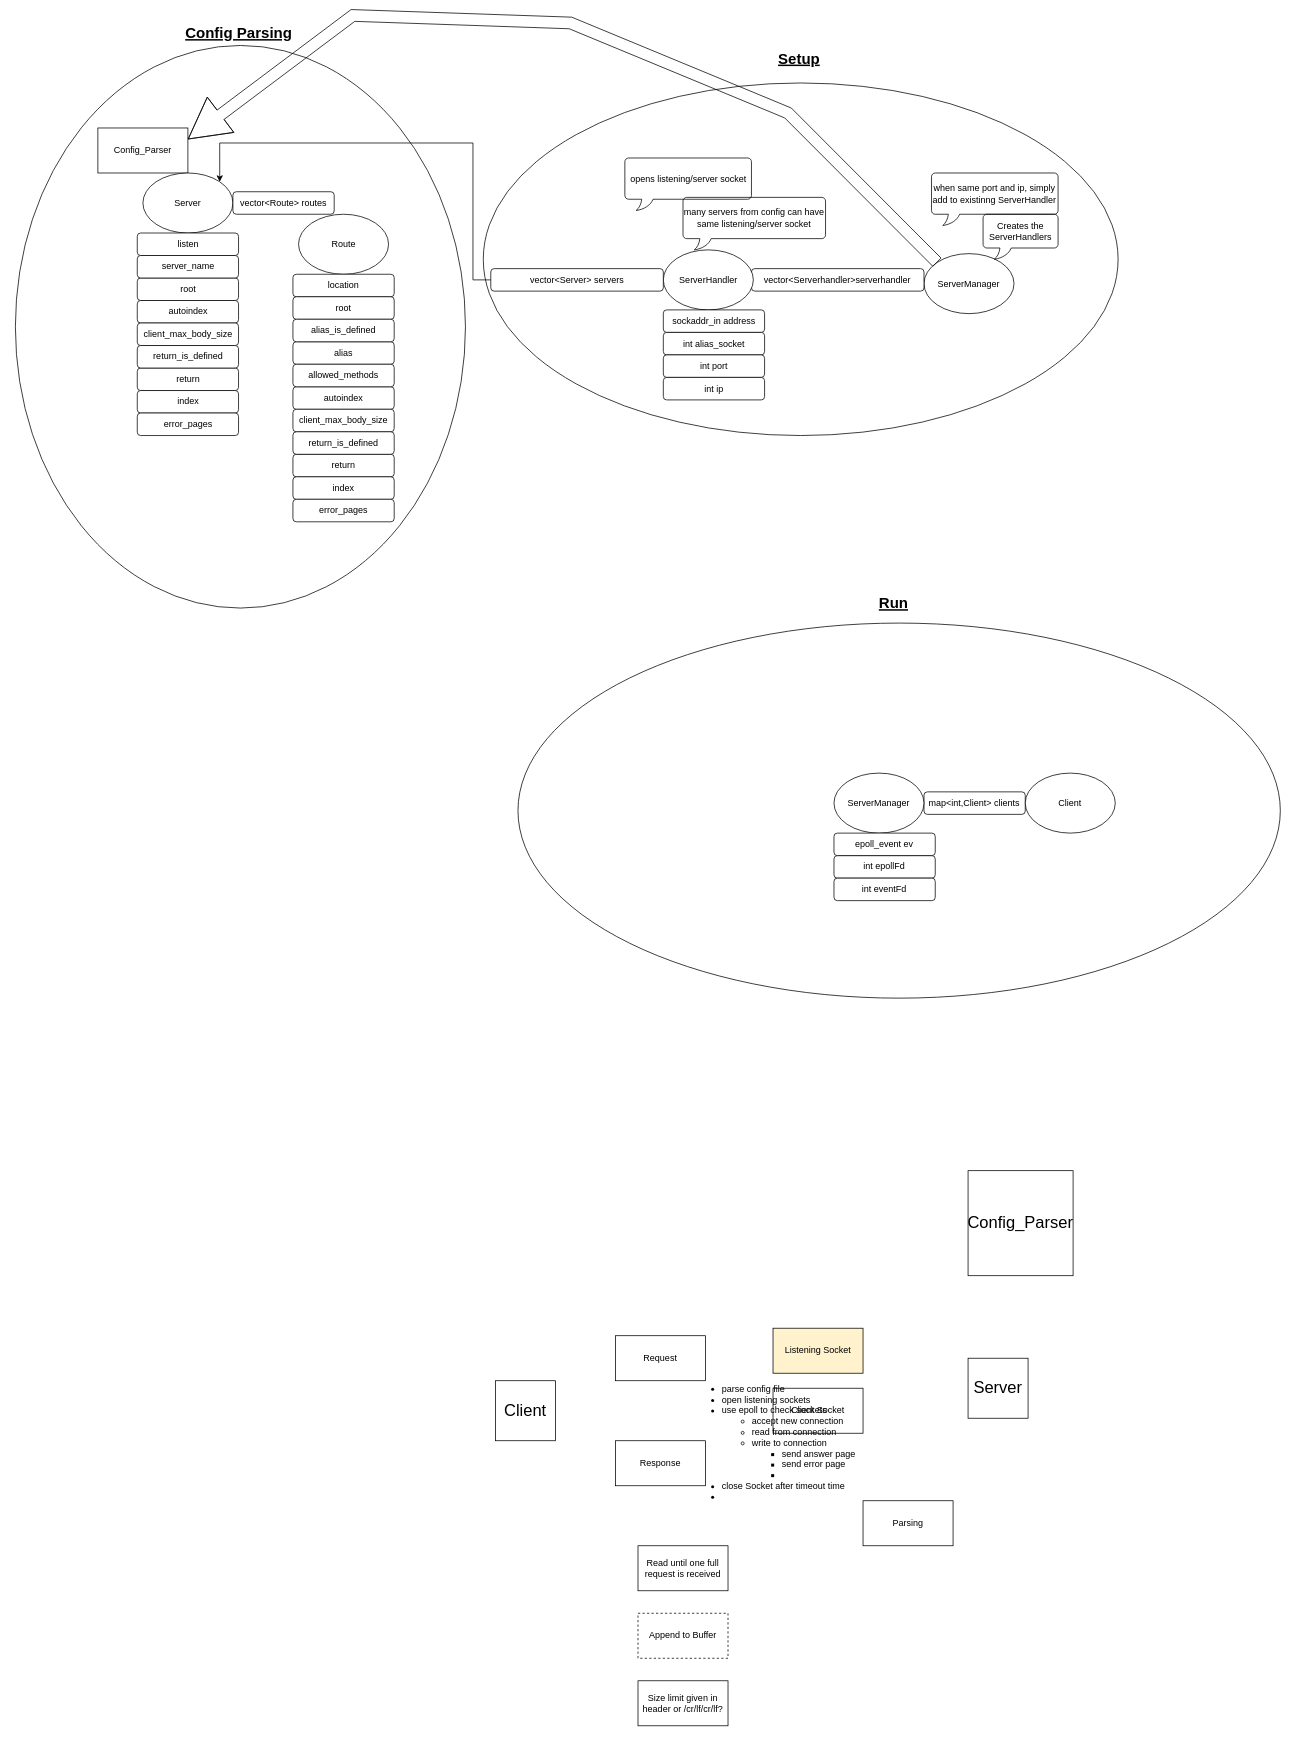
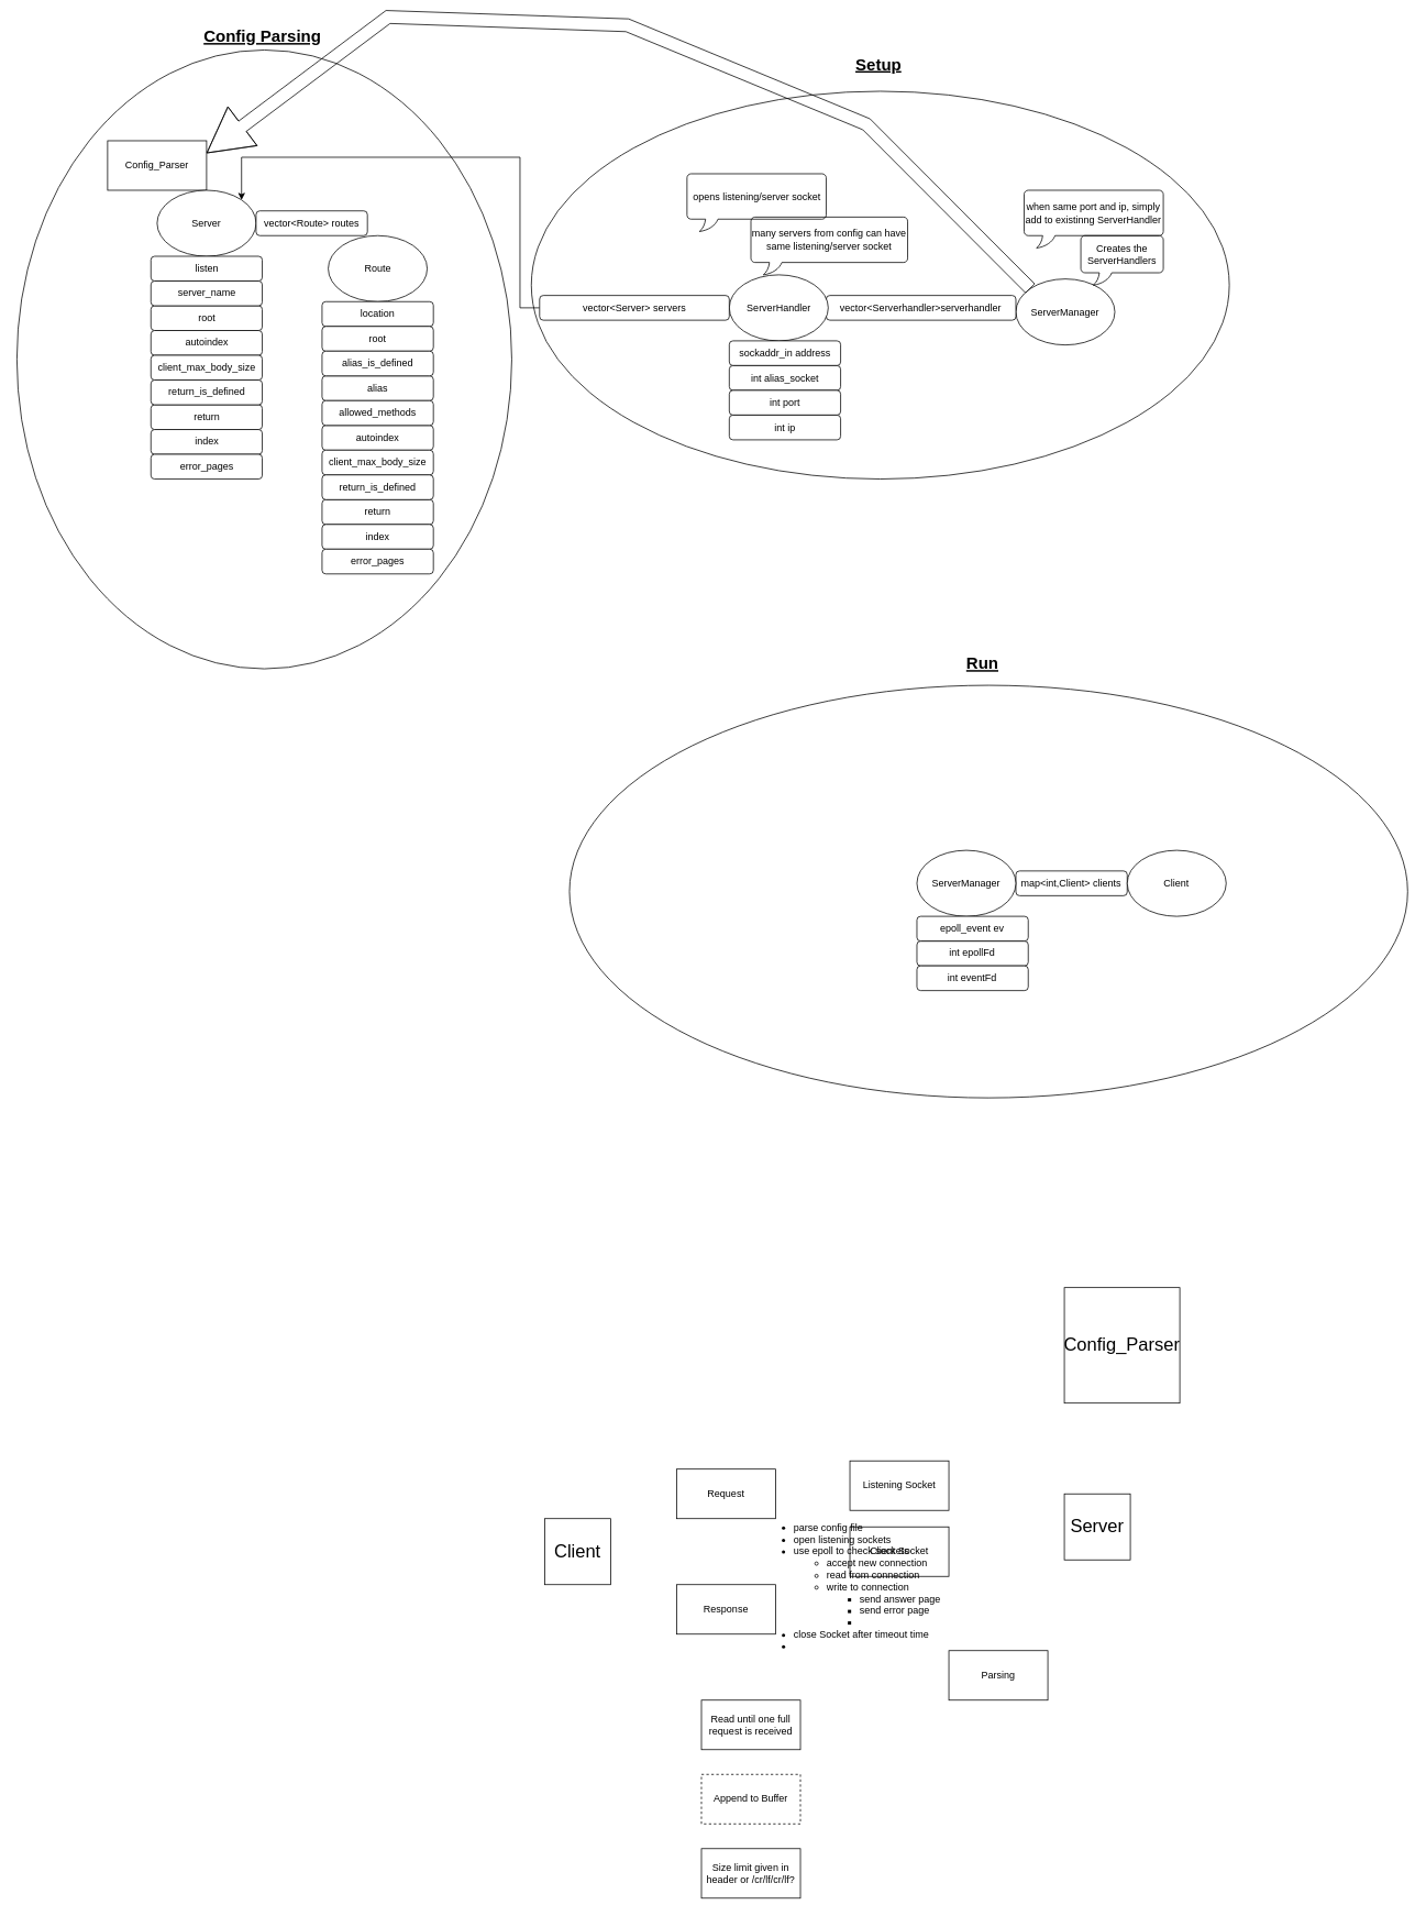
  <mxCell id="0" />
  <mxCell id="1" parent="0" />
  <mxCell id="2" value="Setup" style="ellipse;whiteSpace=wrap;html=1;fillColor=none;noLabel=0;movableLabel=1;fontSize=20;fontStyle=5" vertex="1" parent="1"><mxGeometry x="643.75" y="110" width="846.25" height="470" as="geometry"><mxPoint x="-2" y="-268" as="offset" /></mxGeometry></mxCell>
  <mxCell id="3" value="Config Parsing" style="ellipse;whiteSpace=wrap;html=1;fillColor=none;noLabel=0;movableLabel=1;fontSize=20;fontStyle=5" vertex="1" parent="1"><mxGeometry x="20" y="60" width="600" height="750" as="geometry"><mxPoint x="-2" y="-392" as="offset" /></mxGeometry></mxCell>
  <mxCell id="4" value="Client" style="whiteSpace=wrap;html=1;aspect=fixed;fontSize=22;" parent="1" vertex="1"><mxGeometry x="660" y="1840" width="80" height="80" as="geometry" /></mxCell>
  <mxCell id="5" value="Server" style="whiteSpace=wrap;html=1;aspect=fixed;fontSize=22;" parent="1" vertex="1"><mxGeometry x="1290" y="1810" width="80" height="80" as="geometry" /></mxCell>
  <mxCell id="6" value="Config_Parser" style="whiteSpace=wrap;html=1;aspect=fixed;fontSize=22;" parent="1" vertex="1"><mxGeometry x="1290" y="1560" width="140" height="140" as="geometry" /></mxCell>
  <mxCell id="7" value="Request" style="rounded=0;whiteSpace=wrap;html=1;" parent="1" vertex="1"><mxGeometry x="820" y="1780" width="120" height="60" as="geometry" /></mxCell>
  <mxCell id="8" value="Response" style="rounded=0;whiteSpace=wrap;html=1;" parent="1" vertex="1"><mxGeometry x="820" y="1920" width="120" height="60" as="geometry" /></mxCell>
  <mxCell id="9" value="Parsing" style="rounded=0;whiteSpace=wrap;html=1;" parent="1" vertex="1"><mxGeometry x="1150" y="2000" width="120" height="60" as="geometry" /></mxCell>
- <mxCell id="10" value="Listening Socket" style="rounded=0;whiteSpace=wrap;html=1;fillColor=#fff2cc;" parent="1" vertex="1"><mxGeometry x="1030" y="1770" width="120" height="60" as="geometry" /></mxCell>
+ <mxCell id="10" value="Listening Socket" style="rounded=0;whiteSpace=wrap;html=1;" parent="1" vertex="1"><mxGeometry x="1030" y="1770" width="120" height="60" as="geometry" /></mxCell>
  <mxCell id="11" value="Client Socket" style="rounded=0;whiteSpace=wrap;html=1;" parent="1" vertex="1"><mxGeometry x="1030" y="1850" width="120" height="60" as="geometry" /></mxCell>
  <mxCell id="12" value="&lt;ul&gt;&lt;li&gt;parse config file&lt;/li&gt;&lt;li&gt;open listening sockets&lt;/li&gt;&lt;li&gt;use epoll to check sockets&lt;/li&gt;&lt;ul&gt;&lt;li&gt;accept new connection&lt;/li&gt;&lt;li&gt;read from connection&lt;/li&gt;&lt;li&gt;write to connection&lt;/li&gt;&lt;ul&gt;&lt;li&gt;send answer page&lt;/li&gt;&lt;li&gt;send error page&lt;/li&gt;&lt;li&gt;&lt;br&gt;&lt;/li&gt;&lt;/ul&gt;&lt;/ul&gt;&lt;li&gt;close Socket after timeout time&lt;/li&gt;&lt;li&gt;&lt;br&gt;&lt;/li&gt;&lt;/ul&gt;&lt;div&gt;&lt;br&gt;&lt;/div&gt;" style="text;html=1;align=left;verticalAlign=middle;whiteSpace=wrap;rounded=0;" parent="1" vertex="1"><mxGeometry x="920" y="1790" width="305" height="280" as="geometry" /></mxCell>
  <mxCell id="13" value="Read until one full request is received" style="rounded=0;whiteSpace=wrap;html=1;" parent="1" vertex="1"><mxGeometry x="850" y="2060" width="120" height="60" as="geometry" /></mxCell>
  <mxCell id="14" value="Append to Buffer" style="rounded=0;whiteSpace=wrap;html=1;dashed=1;" parent="1" vertex="1"><mxGeometry x="850" y="2150" width="120" height="60" as="geometry" /></mxCell>
  <mxCell id="15" value="Size limit given in header or /cr/lf/cr/lf?" style="rounded=0;whiteSpace=wrap;html=1;" parent="1" vertex="1"><mxGeometry x="850" y="2240" width="120" height="60" as="geometry" /></mxCell>
  <mxCell id="16" value="Config_Parser" style="rounded=0;whiteSpace=wrap;html=1;" vertex="1" parent="1"><mxGeometry x="130" y="170" width="120" height="60" as="geometry" /></mxCell>
  <mxCell id="17" value="Server" style="ellipse;whiteSpace=wrap;html=1;" vertex="1" parent="1"><mxGeometry x="190" y="230" width="120" height="80" as="geometry" /></mxCell>
  <mxCell id="18" value="Route" style="ellipse;whiteSpace=wrap;html=1;" vertex="1" parent="1"><mxGeometry x="397.5" y="285" width="120" height="80" as="geometry" /></mxCell>
  <mxCell id="19" value="listen" style="rounded=1;whiteSpace=wrap;html=1;" vertex="1" parent="1"><mxGeometry x="182.5" y="310" width="135" height="30" as="geometry" /></mxCell>
  <mxCell id="20" value="root" style="rounded=1;whiteSpace=wrap;html=1;" vertex="1" parent="1"><mxGeometry x="182.5" y="370" width="135" height="30" as="geometry" /></mxCell>
  <mxCell id="21" value="autoindex" style="rounded=1;whiteSpace=wrap;html=1;" vertex="1" parent="1"><mxGeometry x="182.5" y="400" width="135" height="30" as="geometry" /></mxCell>
  <mxCell id="22" value="client_max_body_size" style="rounded=1;whiteSpace=wrap;html=1;" vertex="1" parent="1"><mxGeometry x="182.5" y="430" width="135" height="30" as="geometry" /></mxCell>
  <mxCell id="23" value="return" style="rounded=1;whiteSpace=wrap;html=1;" vertex="1" parent="1"><mxGeometry x="182.5" y="490" width="135" height="30" as="geometry" /></mxCell>
  <mxCell id="24" value="index" style="rounded=1;whiteSpace=wrap;html=1;" vertex="1" parent="1"><mxGeometry x="182.5" y="520" width="135" height="30" as="geometry" /></mxCell>
  <mxCell id="25" value="server_name" style="rounded=1;whiteSpace=wrap;html=1;" vertex="1" parent="1"><mxGeometry x="182.5" y="340" width="135" height="30" as="geometry" /></mxCell>
  <mxCell id="26" value="error_pages" style="rounded=1;whiteSpace=wrap;html=1;" vertex="1" parent="1"><mxGeometry x="182.5" y="550" width="135" height="30" as="geometry" /></mxCell>
  <mxCell id="27" value="vector&amp;lt;Route&amp;gt; routes" style="rounded=1;whiteSpace=wrap;html=1;" vertex="1" parent="1"><mxGeometry x="310" y="255" width="135" height="30" as="geometry" /></mxCell>
  <mxCell id="28" value="location" style="rounded=1;whiteSpace=wrap;html=1;" vertex="1" parent="1"><mxGeometry x="390" y="365" width="135" height="30" as="geometry" /></mxCell>
  <mxCell id="29" value="root" style="rounded=1;whiteSpace=wrap;html=1;" vertex="1" parent="1"><mxGeometry x="390" y="395" width="135" height="30" as="geometry" /></mxCell>
  <mxCell id="30" value="autoindex" style="rounded=1;whiteSpace=wrap;html=1;" vertex="1" parent="1"><mxGeometry x="390" y="515" width="135" height="30" as="geometry" /></mxCell>
  <mxCell id="31" value="client_max_body_size" style="rounded=1;whiteSpace=wrap;html=1;" vertex="1" parent="1"><mxGeometry x="390" y="545" width="135" height="30" as="geometry" /></mxCell>
  <mxCell id="32" value="return" style="rounded=1;whiteSpace=wrap;html=1;" vertex="1" parent="1"><mxGeometry x="390" y="605" width="135" height="30" as="geometry" /></mxCell>
  <mxCell id="33" value="index" style="rounded=1;whiteSpace=wrap;html=1;" vertex="1" parent="1"><mxGeometry x="390" y="635" width="135" height="30" as="geometry" /></mxCell>
  <mxCell id="34" value="error_pages" style="rounded=1;whiteSpace=wrap;html=1;" vertex="1" parent="1"><mxGeometry x="390" y="665" width="135" height="30" as="geometry" /></mxCell>
  <mxCell id="35" value="alias" style="rounded=1;whiteSpace=wrap;html=1;" vertex="1" parent="1"><mxGeometry x="390" y="455" width="135" height="30" as="geometry" /></mxCell>
  <mxCell id="36" value="allowed_methods" style="rounded=1;whiteSpace=wrap;html=1;" vertex="1" parent="1"><mxGeometry x="390" y="485" width="135" height="30" as="geometry" /></mxCell>
  <mxCell id="37" value="alias_is_defined" style="rounded=1;whiteSpace=wrap;html=1;" vertex="1" parent="1"><mxGeometry x="390" y="425" width="135" height="30" as="geometry" /></mxCell>
  <mxCell id="38" value="return_is_defined" style="rounded=1;whiteSpace=wrap;html=1;" vertex="1" parent="1"><mxGeometry x="390" y="575" width="135" height="30" as="geometry" /></mxCell>
  <mxCell id="39" value="return_is_defined" style="rounded=1;whiteSpace=wrap;html=1;" vertex="1" parent="1"><mxGeometry x="182.5" y="460" width="135" height="30" as="geometry" /></mxCell>
  <mxCell id="40" value="ServerManager" style="ellipse;whiteSpace=wrap;html=1;" vertex="1" parent="1"><mxGeometry x="1231.25" y="337.5" width="120" height="80" as="geometry" /></mxCell>
  <mxCell id="41" value="vector&amp;lt;Serverhandler&amp;gt;serverhandler" style="rounded=1;whiteSpace=wrap;html=1;" vertex="1" parent="1"><mxGeometry x="1001.25" y="357.5" width="230" height="30" as="geometry" /></mxCell>
  <mxCell id="42" value="map&amp;lt;int,Client&amp;gt; clients" style="rounded=1;whiteSpace=wrap;html=1;" vertex="1" parent="1"><mxGeometry x="1231.25" y="1055" width="135" height="30" as="geometry" /></mxCell>
  <mxCell id="43" value="Client" style="ellipse;whiteSpace=wrap;html=1;" vertex="1" parent="1"><mxGeometry x="1366.25" width="120" height="80" as="geometry" y="1030" /></mxCell>
  <mxCell id="44" value="ServerHandler" style="ellipse;whiteSpace=wrap;html=1;" vertex="1" parent="1"><mxGeometry x="883.75" y="332.5" width="120" height="80" as="geometry" /></mxCell>
  <mxCell id="45" value="sockaddr_in address" style="rounded=1;whiteSpace=wrap;html=1;" vertex="1" parent="1"><mxGeometry x="883.75" y="412.5" width="135" height="30" as="geometry" /></mxCell>
  <mxCell id="46" value="int alias_socket" style="rounded=1;whiteSpace=wrap;html=1;" vertex="1" parent="1"><mxGeometry x="883.75" y="442.5" width="135" height="30" as="geometry" /></mxCell>
  <mxCell id="47" value="int port" style="rounded=1;whiteSpace=wrap;html=1;" vertex="1" parent="1"><mxGeometry x="883.75" y="472.5" width="135" height="30" as="geometry" /></mxCell>
  <mxCell id="48" value="int ip" style="rounded=1;whiteSpace=wrap;html=1;" vertex="1" parent="1"><mxGeometry x="883.75" y="502.5" width="135" height="30" as="geometry" /></mxCell>
  <mxCell id="49" style="edgeStyle=orthogonalEdgeStyle;rounded=0;orthogonalLoop=1;jettySize=auto;html=1;exitX=0;exitY=0.5;exitDx=0;exitDy=0;entryX=1;entryY=0;entryDx=0;entryDy=0;" edge="1" parent="1" source="50" target="17"><mxGeometry relative="1" as="geometry"><Array as="points"><mxPoint x="630" y="373" /><mxPoint x="630" y="190" /><mxPoint x="292" y="190" /></Array></mxGeometry></mxCell>
  <mxCell id="50" value="vector&amp;lt;Server&amp;gt; servers" style="rounded=1;whiteSpace=wrap;html=1;" vertex="1" parent="1"><mxGeometry x="653.75" y="357.5" width="230" height="30" as="geometry" /></mxCell>
  <mxCell id="51" value="Run" style="ellipse;whiteSpace=wrap;html=1;fillColor=none;noLabel=0;movableLabel=1;fontSize=20;fontStyle=5" vertex="1" parent="1"><mxGeometry x="690" y="830" width="1016.25" height="500" as="geometry"><mxPoint x="-7" y="-277" as="offset" /></mxGeometry></mxCell>
  <mxCell id="52" value="ServerManager" style="ellipse;whiteSpace=wrap;html=1;" vertex="1" parent="1"><mxGeometry x="1111.25" width="120" height="80" as="geometry" y="1030" /></mxCell>
  <mxCell id="53" value="int epollFd" style="rounded=1;whiteSpace=wrap;html=1;" vertex="1" parent="1"><mxGeometry x="1111.25" y="1140" width="135" height="30" as="geometry" /></mxCell>
  <mxCell id="54" value="epoll_event ev" style="rounded=1;whiteSpace=wrap;html=1;" vertex="1" parent="1"><mxGeometry x="1111.25" y="1110" width="135" height="30" as="geometry" /></mxCell>
  <mxCell id="55" value="int eventFd" style="rounded=1;whiteSpace=wrap;html=1;" vertex="1" parent="1"><mxGeometry x="1111.25" y="1170" width="135" height="30" as="geometry" /></mxCell>
  <mxCell id="56" value="Creates the ServerHandlers" style="whiteSpace=wrap;html=1;shape=mxgraph.basic.roundRectCallout;dx=30;dy=15;size=5;boundedLbl=1;fillColor=none;" vertex="1" parent="1"><mxGeometry x="1310" y="285" width="100" height="60" as="geometry" /></mxCell>
  <mxCell id="57" value="when same port and ip, simply add to existinng ServerHandler" style="whiteSpace=wrap;html=1;shape=mxgraph.basic.roundRectCallout;dx=30;dy=15;size=5;boundedLbl=1;fillColor=none;" vertex="1" parent="1"><mxGeometry x="1241.25" y="230" width="168.75" height="70" as="geometry" /></mxCell>
  <mxCell id="58" value="opens listening/server socket" style="whiteSpace=wrap;html=1;shape=mxgraph.basic.roundRectCallout;dx=30;dy=15;size=5;boundedLbl=1;fillColor=none;" vertex="1" parent="1"><mxGeometry x="832.5" y="210" width="168.75" height="70" as="geometry" /></mxCell>
  <mxCell id="59" value="" style="shape=flexArrow;endArrow=classic;html=1;rounded=0;exitX=0;exitY=0;exitDx=0;exitDy=0;endWidth=42.222;endSize=17.622;width=15.556;entryX=1;entryY=0.25;entryDx=0;entryDy=0;" edge="1" parent="1" source="40" target="16"><mxGeometry width="50" height="50" relative="1" as="geometry"><mxPoint x="1249" y="349" as="sourcePoint" /><mxPoint x="250" y="185" as="targetPoint" /><Array as="points"><mxPoint x="1050" y="150" /><mxPoint x="760" y="30" /><mxPoint x="470" y="20" /></Array></mxGeometry></mxCell>
  <mxCell id="60" value="many servers from config can have same listening/server socket" style="whiteSpace=wrap;html=1;shape=mxgraph.basic.roundRectCallout;dx=30;dy=15;size=5;boundedLbl=1;fillColor=none;" vertex="1" parent="1"><mxGeometry x="910" y="262.5" width="190" height="70" as="geometry" /></mxCell>
